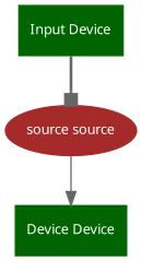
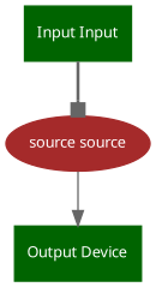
  digraph {
    rankdir=TB
    node [color=darkgreen fontcolor="#ffffff" fontname=Sans fontsize=10 shape=rect style=filled]
    edge [color=gray40]
-   n1 [label="Device Device"]
-   n2 [label="Input Device"]
+   n1 [label="Output Device"]
+   n2 [label="Input Input"]
    n3 [color=brown label="source source" shape=oval]
    n2 -> n3 [arrowhead=box style=bold]
    n3 -> n1 [arrowhead=normal style=solid]
  }
